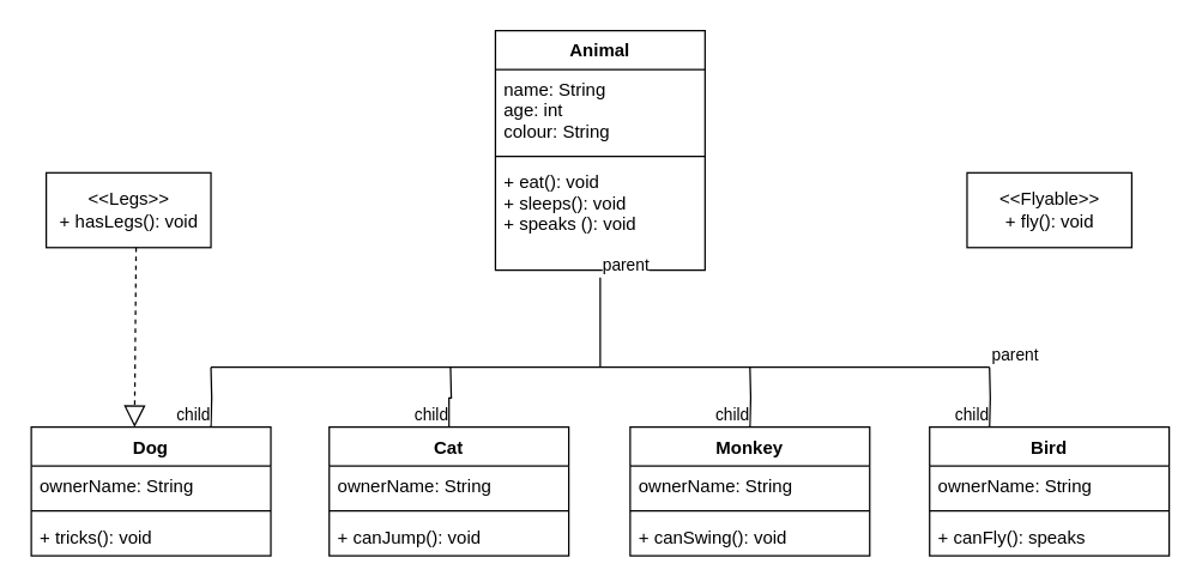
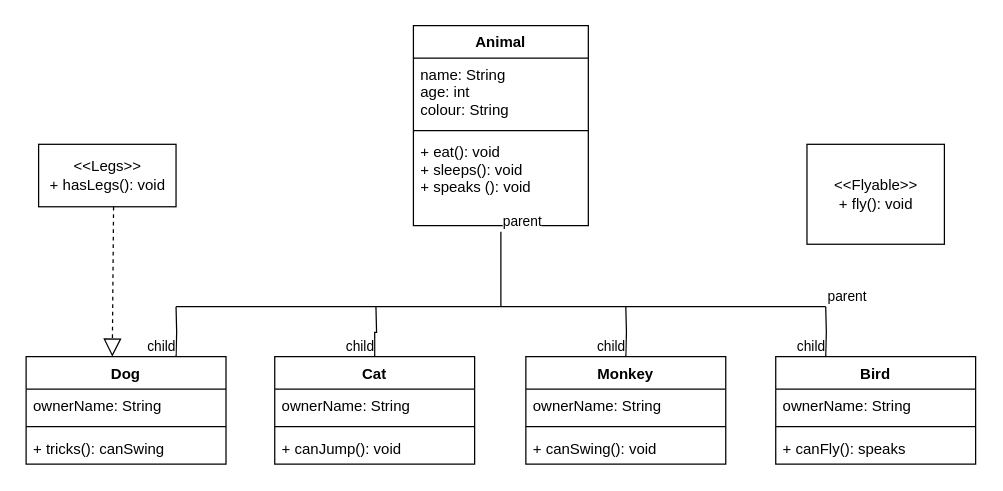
  <mxCell id="0" />
  <mxCell id="1" parent="0" />
  <mxCell id="2" value="Animal" style="swimlane;fontStyle=1;align=center;verticalAlign=top;childLayout=stackLayout;horizontal=1;startSize=26;horizontalStack=0;resizeParent=1;resizeParentMax=0;resizeLast=0;collapsible=1;marginBottom=0;" parent="1" vertex="1"><mxGeometry x="330" y="20" width="140" height="160" as="geometry" /></mxCell>
  <mxCell id="3" value="name: String&#10;age: int&#10;colour: String" style="text;strokeColor=none;fillColor=none;align=left;verticalAlign=top;spacingLeft=4;spacingRight=4;overflow=hidden;rotatable=0;points=[[0,0.5],[1,0.5]];portConstraint=eastwest;" parent="2" vertex="1"><mxGeometry y="26" width="140" height="54" as="geometry" /></mxCell>
  <mxCell id="4" value="" style="line;strokeWidth=1;fillColor=none;align=left;verticalAlign=middle;spacingTop=-1;spacingLeft=3;spacingRight=3;rotatable=0;labelPosition=right;points=[];portConstraint=eastwest;" parent="2" vertex="1"><mxGeometry y="80" width="140" height="8" as="geometry" /></mxCell>
  <mxCell id="5" value="+ eat(): void&#10;+ sleeps(): void&#10;+ speaks (): void" style="text;strokeColor=none;fillColor=none;align=left;verticalAlign=top;spacingLeft=4;spacingRight=4;overflow=hidden;rotatable=0;points=[[0,0.5],[1,0.5]];portConstraint=eastwest;" parent="2" vertex="1"><mxGeometry y="88" width="140" height="72" as="geometry" /></mxCell>
  <mxCell id="6" value="Dog" style="swimlane;fontStyle=1;align=center;verticalAlign=top;childLayout=stackLayout;horizontal=1;startSize=26;horizontalStack=0;resizeParent=1;resizeParentMax=0;resizeLast=0;collapsible=1;marginBottom=0;" parent="1" vertex="1"><mxGeometry x="20" y="285" width="160" height="86" as="geometry" /></mxCell>
  <mxCell id="7" value="ownerName: String" style="text;strokeColor=none;fillColor=none;align=left;verticalAlign=top;spacingLeft=4;spacingRight=4;overflow=hidden;rotatable=0;points=[[0,0.5],[1,0.5]];portConstraint=eastwest;" parent="6" vertex="1"><mxGeometry y="26" width="160" height="26" as="geometry" /></mxCell>
  <mxCell id="8" value="" style="line;strokeWidth=1;fillColor=none;align=left;verticalAlign=middle;spacingTop=-1;spacingLeft=3;spacingRight=3;rotatable=0;labelPosition=right;points=[];portConstraint=eastwest;" parent="6" vertex="1"><mxGeometry y="52" width="160" height="8" as="geometry" /></mxCell>
- <mxCell id="9" value="+ tricks(): void" style="text;strokeColor=none;fillColor=none;align=left;verticalAlign=top;spacingLeft=4;spacingRight=4;overflow=hidden;rotatable=0;points=[[0,0.5],[1,0.5]];portConstraint=eastwest;" parent="6" vertex="1"><mxGeometry y="60" width="160" height="26" as="geometry" /></mxCell>
+ <mxCell id="9" value="+ tricks(): canSwing" style="text;strokeColor=none;fillColor=none;align=left;verticalAlign=top;spacingLeft=4;spacingRight=4;overflow=hidden;rotatable=0;points=[[0,0.5],[1,0.5]];portConstraint=eastwest;" parent="6" vertex="1"><mxGeometry y="60" width="160" height="26" as="geometry" /></mxCell>
  <mxCell id="10" value="Cat" style="swimlane;fontStyle=1;align=center;verticalAlign=top;childLayout=stackLayout;horizontal=1;startSize=26;horizontalStack=0;resizeParent=1;resizeParentMax=0;resizeLast=0;collapsible=1;marginBottom=0;" parent="1" vertex="1"><mxGeometry x="219" y="285" width="160" height="86" as="geometry" /></mxCell>
  <mxCell id="11" value="ownerName: String" style="text;strokeColor=none;fillColor=none;align=left;verticalAlign=top;spacingLeft=4;spacingRight=4;overflow=hidden;rotatable=0;points=[[0,0.5],[1,0.5]];portConstraint=eastwest;" parent="10" vertex="1"><mxGeometry y="26" width="160" height="26" as="geometry" /></mxCell>
  <mxCell id="12" value="" style="line;strokeWidth=1;fillColor=none;align=left;verticalAlign=middle;spacingTop=-1;spacingLeft=3;spacingRight=3;rotatable=0;labelPosition=right;points=[];portConstraint=eastwest;" parent="10" vertex="1"><mxGeometry y="52" width="160" height="8" as="geometry" /></mxCell>
  <mxCell id="13" value="+ canJump(): void" style="text;strokeColor=none;fillColor=none;align=left;verticalAlign=top;spacingLeft=4;spacingRight=4;overflow=hidden;rotatable=0;points=[[0,0.5],[1,0.5]];portConstraint=eastwest;" parent="10" vertex="1"><mxGeometry y="60" width="160" height="26" as="geometry" /></mxCell>
  <mxCell id="14" value="Monkey" style="swimlane;fontStyle=1;align=center;verticalAlign=top;childLayout=stackLayout;horizontal=1;startSize=26;horizontalStack=0;resizeParent=1;resizeParentMax=0;resizeLast=0;collapsible=1;marginBottom=0;" parent="1" vertex="1"><mxGeometry x="420" y="285" width="160" height="86" as="geometry" /></mxCell>
  <mxCell id="15" value="ownerName: String" style="text;strokeColor=none;fillColor=none;align=left;verticalAlign=top;spacingLeft=4;spacingRight=4;overflow=hidden;rotatable=0;points=[[0,0.5],[1,0.5]];portConstraint=eastwest;" parent="14" vertex="1"><mxGeometry y="26" width="160" height="26" as="geometry" /></mxCell>
  <mxCell id="16" value="" style="line;strokeWidth=1;fillColor=none;align=left;verticalAlign=middle;spacingTop=-1;spacingLeft=3;spacingRight=3;rotatable=0;labelPosition=right;points=[];portConstraint=eastwest;" parent="14" vertex="1"><mxGeometry y="52" width="160" height="8" as="geometry" /></mxCell>
  <mxCell id="17" value="+ canSwing(): void" style="text;strokeColor=none;fillColor=none;align=left;verticalAlign=top;spacingLeft=4;spacingRight=4;overflow=hidden;rotatable=0;points=[[0,0.5],[1,0.5]];portConstraint=eastwest;" parent="14" vertex="1"><mxGeometry y="60" width="160" height="26" as="geometry" /></mxCell>
  <mxCell id="18" value="Bird" style="swimlane;fontStyle=1;align=center;verticalAlign=top;childLayout=stackLayout;horizontal=1;startSize=26;horizontalStack=0;resizeParent=1;resizeParentMax=0;resizeLast=0;collapsible=1;marginBottom=0;" parent="1" vertex="1"><mxGeometry x="620" y="285" width="160" height="86" as="geometry" /></mxCell>
  <mxCell id="19" value="ownerName: String" style="text;strokeColor=none;fillColor=none;align=left;verticalAlign=top;spacingLeft=4;spacingRight=4;overflow=hidden;rotatable=0;points=[[0,0.5],[1,0.5]];portConstraint=eastwest;" parent="18" vertex="1"><mxGeometry y="26" width="160" height="26" as="geometry" /></mxCell>
  <mxCell id="20" value="" style="line;strokeWidth=1;fillColor=none;align=left;verticalAlign=middle;spacingTop=-1;spacingLeft=3;spacingRight=3;rotatable=0;labelPosition=right;points=[];portConstraint=eastwest;" parent="18" vertex="1"><mxGeometry y="52" width="160" height="8" as="geometry" /></mxCell>
  <mxCell id="21" value="+ canFly(): speaks" style="text;strokeColor=none;fillColor=none;align=left;verticalAlign=top;spacingLeft=4;spacingRight=4;overflow=hidden;rotatable=0;points=[[0,0.5],[1,0.5]];portConstraint=eastwest;" parent="18" vertex="1"><mxGeometry y="60" width="160" height="26" as="geometry" /></mxCell>
  <mxCell id="22" value="&amp;lt;&amp;lt;Legs&amp;gt;&amp;gt;&lt;br&gt;+ hasLegs(): void" style="html=1;" parent="1" vertex="1"><mxGeometry x="30" y="115" width="110" height="50" as="geometry" /></mxCell>
- <mxCell id="23" value="&amp;lt;&amp;lt;Flyable&amp;gt;&amp;gt;&lt;br&gt;+ fly(): void" style="html=1;" parent="1" vertex="1"><mxGeometry x="645" y="115" width="110" height="50" as="geometry" /></mxCell>
+ <mxCell id="23" value="&amp;lt;&amp;lt;Flyable&amp;gt;&amp;gt;&lt;br&gt;+ fly(): void" style="html=1;" parent="1" vertex="1"><mxGeometry x="645" y="115" width="110" height="80" as="geometry" /></mxCell>
  <mxCell id="24" value="" style="endArrow=block;dashed=1;endFill=0;endSize=12;html=1;rounded=0;entryX=0.431;entryY=0;entryDx=0;entryDy=0;entryPerimeter=0;" parent="1" target="6" edge="1"><mxGeometry width="160" relative="1" as="geometry"><mxPoint x="90" y="165" as="sourcePoint" /><mxPoint x="250" y="165" as="targetPoint" /></mxGeometry></mxCell>
  <mxCell id="25" value="" style="endArrow=none;html=1;edgeStyle=orthogonalEdgeStyle;rounded=0;" parent="1" edge="1"><mxGeometry relative="1" as="geometry"><mxPoint x="400" y="185" as="sourcePoint" /><mxPoint x="400" y="245" as="targetPoint" /></mxGeometry></mxCell>
  <mxCell id="26" value="parent" style="edgeLabel;resizable=0;html=1;align=left;verticalAlign=bottom;" parent="25" connectable="0" vertex="1"><mxGeometry x="-1" relative="1" as="geometry" /></mxCell>
  <mxCell id="27" value="" style="endArrow=none;html=1;edgeStyle=orthogonalEdgeStyle;rounded=0;" parent="1" edge="1"><mxGeometry relative="1" as="geometry"><mxPoint x="140" y="245" as="sourcePoint" /><mxPoint x="660" y="245" as="targetPoint" /></mxGeometry></mxCell>
  <mxCell id="28" value="" style="endArrow=none;html=1;edgeStyle=orthogonalEdgeStyle;rounded=0;entryX=0.75;entryY=0;entryDx=0;entryDy=0;" parent="1" target="6" edge="1"><mxGeometry relative="1" as="geometry"><mxPoint x="140" y="245" as="sourcePoint" /><mxPoint x="300" y="245" as="targetPoint" /></mxGeometry></mxCell>
  <mxCell id="29" value="child" style="edgeLabel;resizable=0;html=1;align=right;verticalAlign=bottom;" parent="28" connectable="0" vertex="1"><mxGeometry x="1" relative="1" as="geometry" /></mxCell>
  <mxCell id="30" value="" style="endArrow=none;html=1;edgeStyle=orthogonalEdgeStyle;rounded=0;entryX=0.5;entryY=0;entryDx=0;entryDy=0;" parent="1" target="10" edge="1"><mxGeometry relative="1" as="geometry"><mxPoint x="300" y="245" as="sourcePoint" /><mxPoint x="460" y="245" as="targetPoint" /></mxGeometry></mxCell>
  <mxCell id="31" value="child" style="edgeLabel;resizable=0;html=1;align=right;verticalAlign=bottom;" parent="30" connectable="0" vertex="1"><mxGeometry x="1" relative="1" as="geometry" /></mxCell>
  <mxCell id="32" value="" style="endArrow=none;html=1;edgeStyle=orthogonalEdgeStyle;rounded=0;entryX=0.5;entryY=0;entryDx=0;entryDy=0;" parent="1" target="14" edge="1"><mxGeometry relative="1" as="geometry"><mxPoint x="500" y="245" as="sourcePoint" /><mxPoint x="660" y="245" as="targetPoint" /></mxGeometry></mxCell>
  <mxCell id="33" value="child" style="edgeLabel;resizable=0;html=1;align=right;verticalAlign=bottom;" parent="32" connectable="0" vertex="1"><mxGeometry x="1" relative="1" as="geometry" /></mxCell>
  <mxCell id="34" value="" style="endArrow=none;html=1;edgeStyle=orthogonalEdgeStyle;rounded=0;entryX=0.25;entryY=0;entryDx=0;entryDy=0;" parent="1" target="18" edge="1"><mxGeometry relative="1" as="geometry"><mxPoint x="660" y="245" as="sourcePoint" /><mxPoint x="820" y="245" as="targetPoint" /></mxGeometry></mxCell>
  <mxCell id="35" value="parent" style="edgeLabel;resizable=0;html=1;align=left;verticalAlign=bottom;" parent="34" connectable="0" vertex="1"><mxGeometry x="-1" relative="1" as="geometry" /></mxCell>
  <mxCell id="36" value="child" style="edgeLabel;resizable=0;html=1;align=right;verticalAlign=bottom;" parent="34" connectable="0" vertex="1"><mxGeometry x="1" relative="1" as="geometry" /></mxCell>
